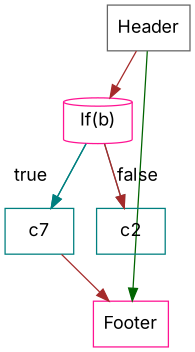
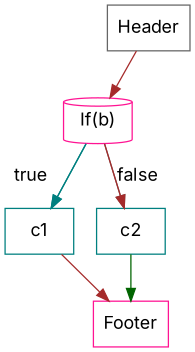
  digraph {
    fontname=Inter
    splines=false
    node [color=deeppink fontname=Inter shape=box]
    edge [color=brown fontname=Inter]
    Header [color=gray40]
    "If(b)" [shape=cylinder]
-   c1 [color=teal label=c7]
+   c1 [color=teal]
    c2 [color=teal]
    Footer
    Header -> "If(b)"
    "If(b)" -> c1 [color=teal label=true]
    "If(b)" -> c1 [color=teal]
    "If(b)" -> c2 [color=gray40]
    "If(b)" -> c2 [label=false]
    c1 -> Footer
-   Header -> Footer [color=darkgreen]
+   c2 -> Footer [color=darkgreen]
  }
